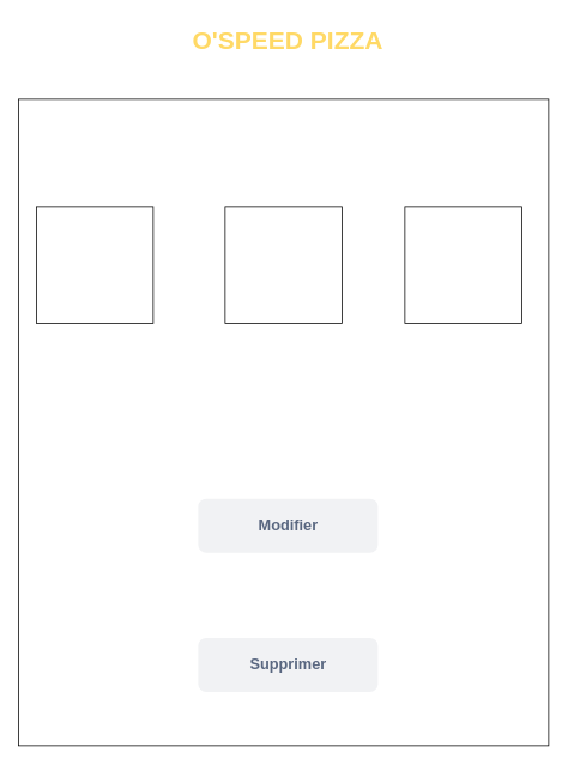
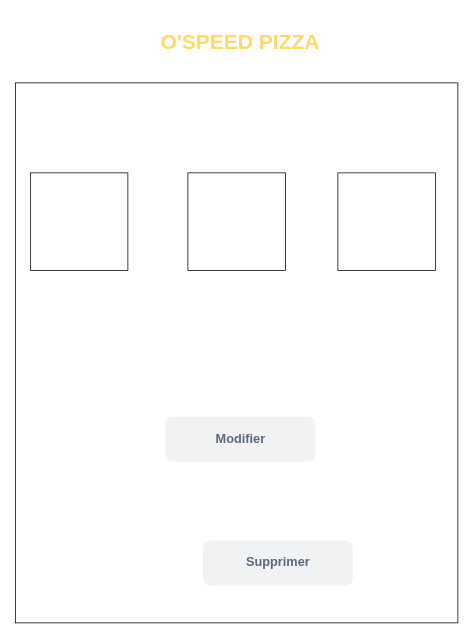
  <mxCell id="0" />
  <mxCell id="1" parent="0" />
- <mxCell id="2" value="&lt;font color=&quot;#ffd966&quot;&gt;&lt;span style=&quot;font-size: 28px&quot;&gt;&lt;b&gt;O'SPEED PIZZA&lt;/b&gt;&lt;/span&gt;&lt;/font&gt;" style="text;html=1;strokeColor=none;fillColor=none;align=center;verticalAlign=middle;whiteSpace=wrap;rounded=0;" vertex="1" parent="1"><mxGeometry x="180" y="10" width="280" height="70" as="geometry" /></mxCell>
+ <mxCell id="2" value="&lt;font color=&quot;#ffd966&quot;&gt;&lt;span style=&quot;font-size: 28px&quot;&gt;&lt;b&gt;O'SPEED PIZZA&lt;/b&gt;&lt;/span&gt;&lt;/font&gt;" style="text;html=1;strokeColor=none;fillColor=none;align=center;verticalAlign=middle;whiteSpace=wrap;rounded=0;" vertex="1" parent="1"><mxGeometry x="180" y="20" width="280" height="70" as="geometry" /></mxCell>
  <mxCell id="3" value="" style="rounded=0;whiteSpace=wrap;html=1;" vertex="1" parent="1"><mxGeometry x="20" y="110" width="590" height="720" as="geometry" /></mxCell>
  <mxCell id="4" value="" style="whiteSpace=wrap;html=1;aspect=fixed;" vertex="1" parent="1"><mxGeometry x="40" y="230" width="130" height="130" as="geometry" /></mxCell>
  <mxCell id="5" value="" style="whiteSpace=wrap;html=1;aspect=fixed;" vertex="1" parent="1"><mxGeometry x="250" y="230" width="130" height="130" as="geometry" /></mxCell>
  <mxCell id="6" value="" style="whiteSpace=wrap;html=1;aspect=fixed;" vertex="1" parent="1"><mxGeometry x="450" y="230" width="130" height="130" as="geometry" /></mxCell>
  <mxCell id="7" value="&lt;b&gt;&lt;font style=&quot;font-size: 17px&quot;&gt;Modifier&lt;/font&gt;&lt;/b&gt;" style="rounded=1;fillColor=#F1F2F4;strokeColor=none;html=1;fontColor=#596780;align=center;verticalAlign=middle;fontStyle=0;fontSize=12" vertex="1" parent="1"><mxGeometry x="220" y="555" width="200" height="60" as="geometry" /></mxCell>
- <mxCell id="8" value="&lt;b&gt;&lt;font style=&quot;font-size: 17px&quot;&gt;Supprimer&lt;/font&gt;&lt;/b&gt;" style="rounded=1;fillColor=#F1F2F4;strokeColor=none;html=1;fontColor=#596780;align=center;verticalAlign=middle;fontStyle=0;fontSize=12" vertex="1" parent="1"><mxGeometry x="220" y="710" width="200" height="60" as="geometry" /></mxCell>
+ <mxCell id="8" value="&lt;b&gt;&lt;font style=&quot;font-size: 17px&quot;&gt;Supprimer&lt;/font&gt;&lt;/b&gt;" style="rounded=1;fillColor=#F1F2F4;strokeColor=none;html=1;fontColor=#596780;align=center;verticalAlign=middle;fontStyle=0;fontSize=12" vertex="1" parent="1"><mxGeometry x="270" y="720" width="200" height="60" as="geometry" /></mxCell>
